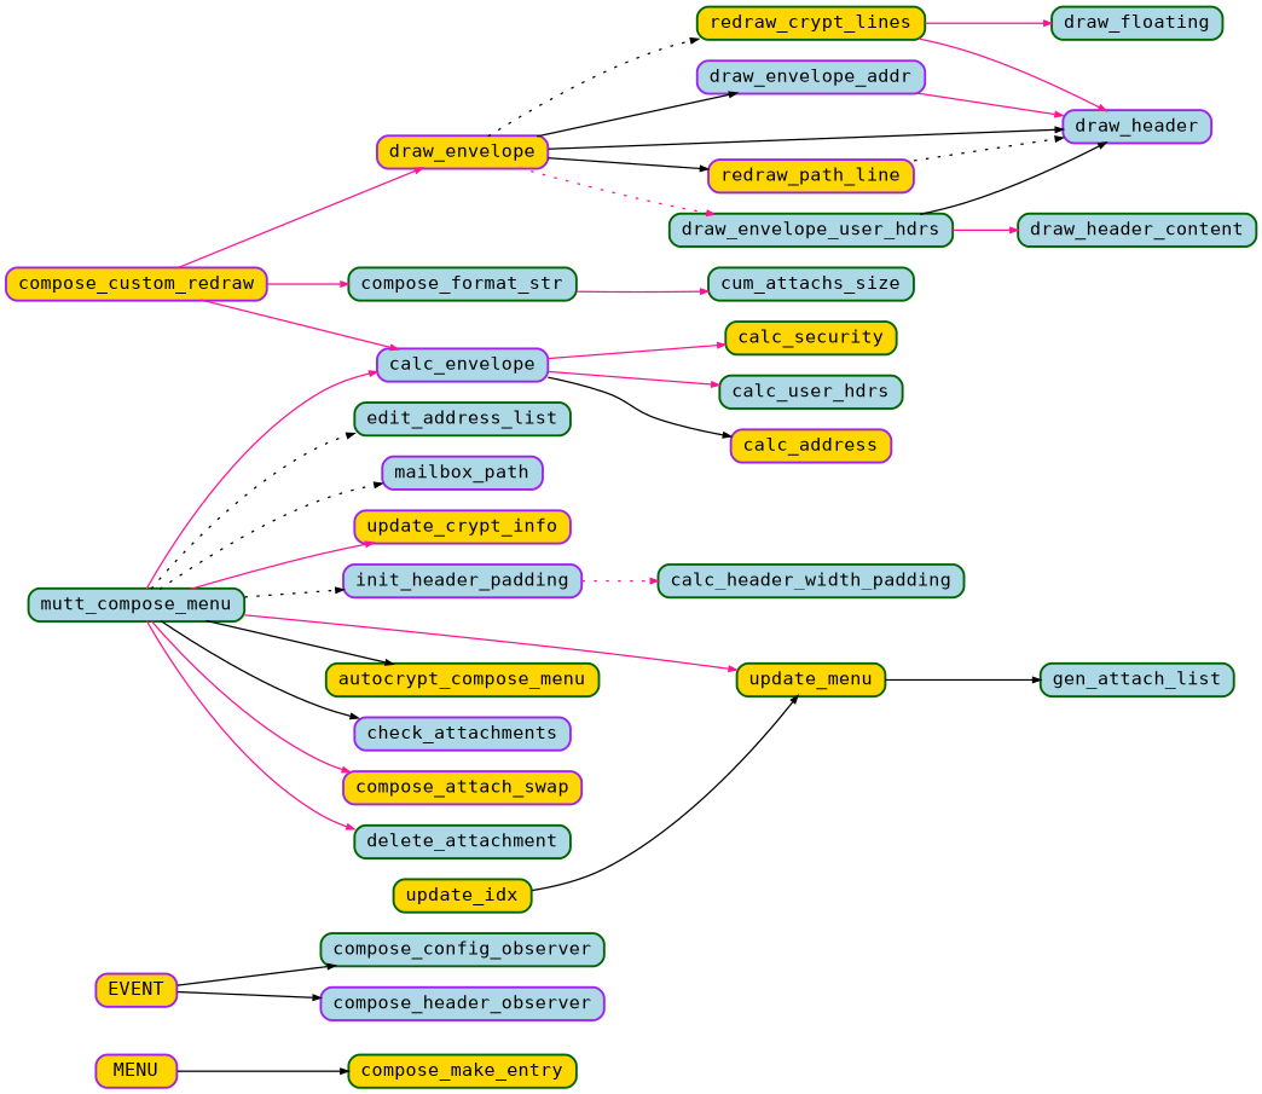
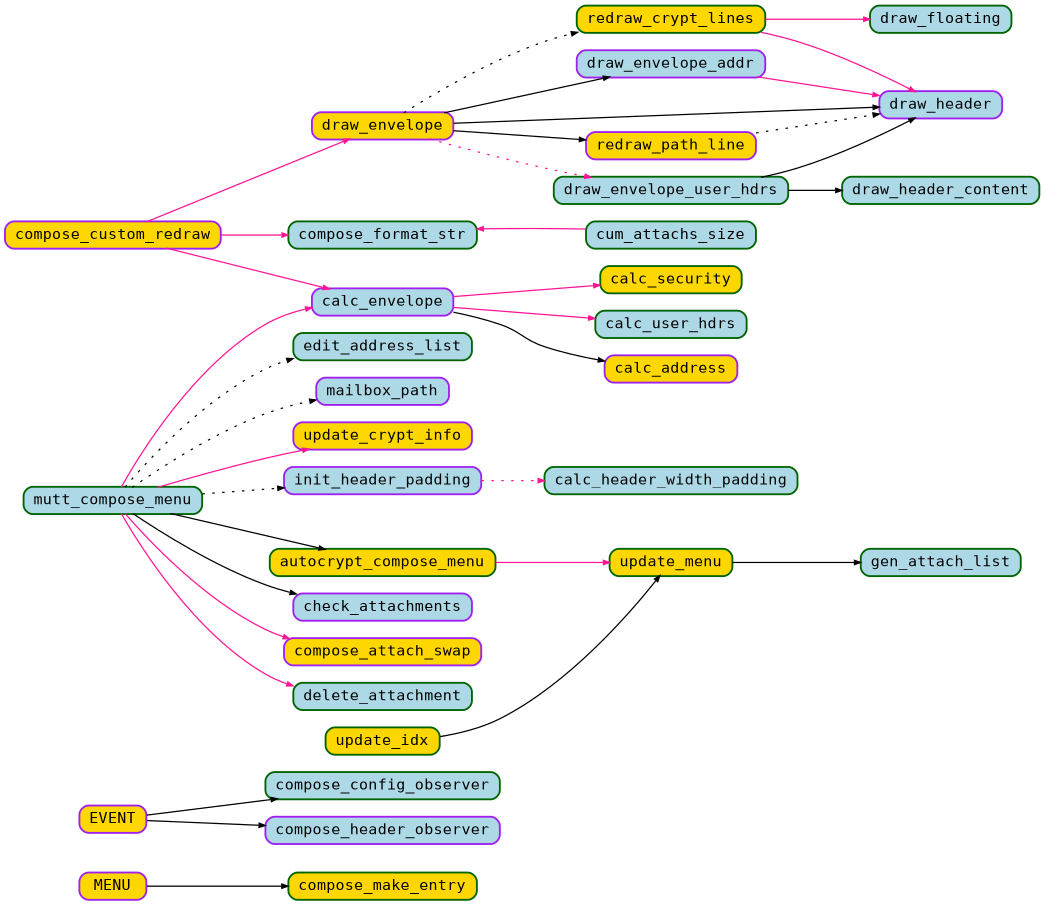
  digraph {
    compound=true
    fontname="DejaVu Sans Mono"
    nodesep=0.2
    rankdir=LR
    ranksep=0.5
    node [color=darkgreen fillcolor=lightblue fontname="DejaVu Sans Mono" fontsize=12 penwidth=1.5 shape=Mrecord style=filled]
    edge [arrowsize=0.5 color=black fontname="DejaVu Sans Mono" penwidth=1.0 style=bold]
    MENU [color=purple fillcolor=gold height=0.2]
    compose_make_entry [fillcolor=gold height=0.2]
    EVENT [color=purple fillcolor=gold height=0.2]
    compose_config_observer [height=0.2]
    compose_header_observer [color=purple height=0.2]
    calc_envelope [color=purple height=0.2]
    calc_address [color=purple fillcolor=gold height=0.2]
    calc_security [fillcolor=gold height=0.2]
    calc_user_hdrs [height=0.2]
    compose_custom_redraw [color=purple fillcolor=gold height=0.2]
    compose_format_str [height=0.2]
    draw_envelope [color=purple fillcolor=gold height=0.2]
    cum_attachs_size [height=0.2]
    draw_envelope_addr [color=purple height=0.2]
    draw_envelope_user_hdrs [height=0.2]
    draw_header [color=purple height=0.2]
    redraw_crypt_lines [fillcolor=gold height=0.2]
    n18 [color=purple fillcolor=gold height=0.2 label=redraw_path_line]
    draw_header_content [height=0.2]
    draw_floating [height=0.2]
    init_header_padding [color=purple height=0.2]
    calc_header_width_padding [height=0.2]
    mutt_compose_menu [height=0.2]
    autocrypt_compose_menu [fillcolor=gold height=0.2]
    check_attachments [color=purple height=0.2]
    compose_attach_swap [color=purple fillcolor=gold height=0.2]
    delete_attachment [height=0.2]
    edit_address_list [height=0.2]
    mailbox_path [color=purple height=0.2]
    update_crypt_info [color=purple fillcolor=gold height=0.2]
    update_menu [fillcolor=gold height=0.2]
    update_idx [fillcolor=gold height=0.2]
    gen_attach_list [height=0.2]
    MENU -> compose_make_entry [style=solid]
    EVENT -> compose_config_observer [style=solid]
    EVENT -> compose_header_observer
    calc_envelope -> calc_address
    calc_envelope -> calc_security [color=deeppink]
    calc_envelope -> calc_user_hdrs [color=deeppink]
    compose_custom_redraw -> calc_envelope [color=deeppink]
    compose_custom_redraw -> compose_format_str [color=deeppink]
    compose_custom_redraw -> draw_envelope [color=deeppink]
-   compose_format_str -> cum_attachs_size [color=deeppink]
+   cum_attachs_size -> compose_format_str [color=deeppink]
    draw_envelope -> draw_envelope_addr
    draw_envelope -> draw_envelope_user_hdrs [color=deeppink style=dotted]
    draw_envelope -> draw_header
    draw_envelope -> redraw_crypt_lines [style=dotted]
    draw_envelope -> n18 [style=solid]
    draw_envelope_addr -> draw_header [color=deeppink style=solid]
    draw_envelope_user_hdrs -> draw_header
-   draw_envelope_user_hdrs -> draw_header_content [color=deeppink style=solid]
+   draw_envelope_user_hdrs -> draw_header_content [style=solid]
    redraw_crypt_lines -> draw_header [color=deeppink style=solid]
    redraw_crypt_lines -> draw_floating [color=deeppink]
    n18 -> draw_header [style=dotted]
    init_header_padding -> calc_header_width_padding [color=deeppink style=dotted]
    mutt_compose_menu -> calc_envelope [color=deeppink]
    mutt_compose_menu -> init_header_padding [style=dotted]
    mutt_compose_menu -> autocrypt_compose_menu [style=solid]
    mutt_compose_menu -> check_attachments
    mutt_compose_menu -> compose_attach_swap [color=deeppink style=solid]
    mutt_compose_menu -> delete_attachment [color=deeppink]
    mutt_compose_menu -> edit_address_list [style=dotted]
    mutt_compose_menu -> mailbox_path [style=dotted]
    mutt_compose_menu -> update_crypt_info [color=deeppink]
-   mutt_compose_menu -> update_menu [color=deeppink]
+   autocrypt_compose_menu -> update_menu [color=deeppink]
    update_menu -> gen_attach_list
    update_idx -> update_menu [style=solid]
  }
